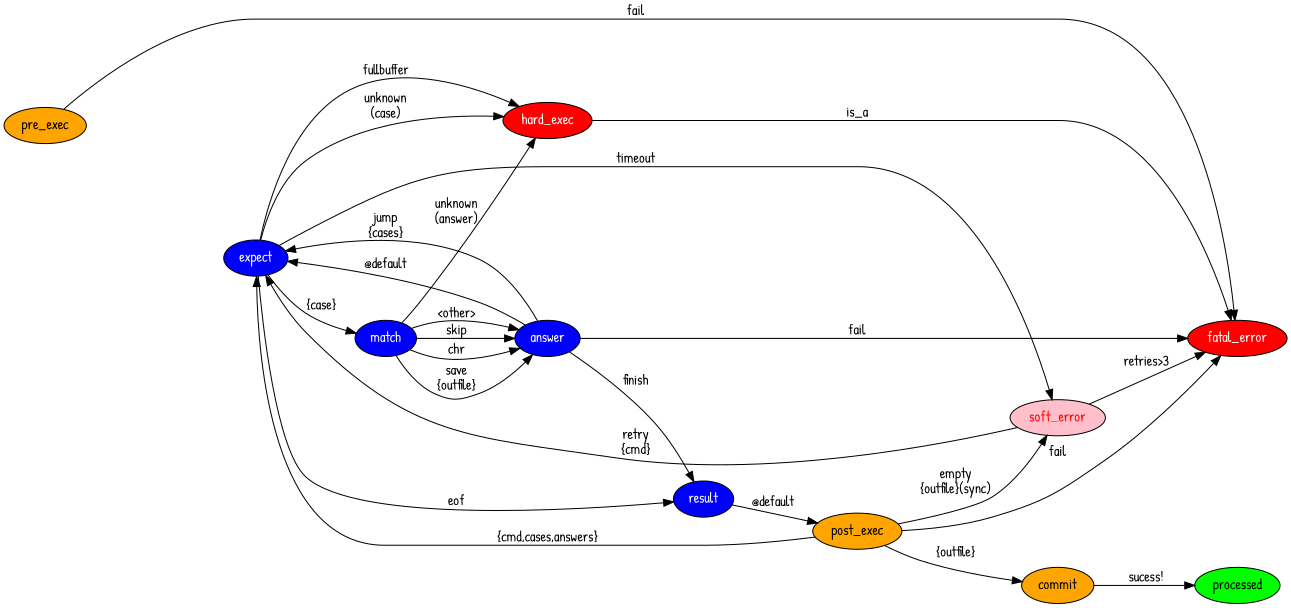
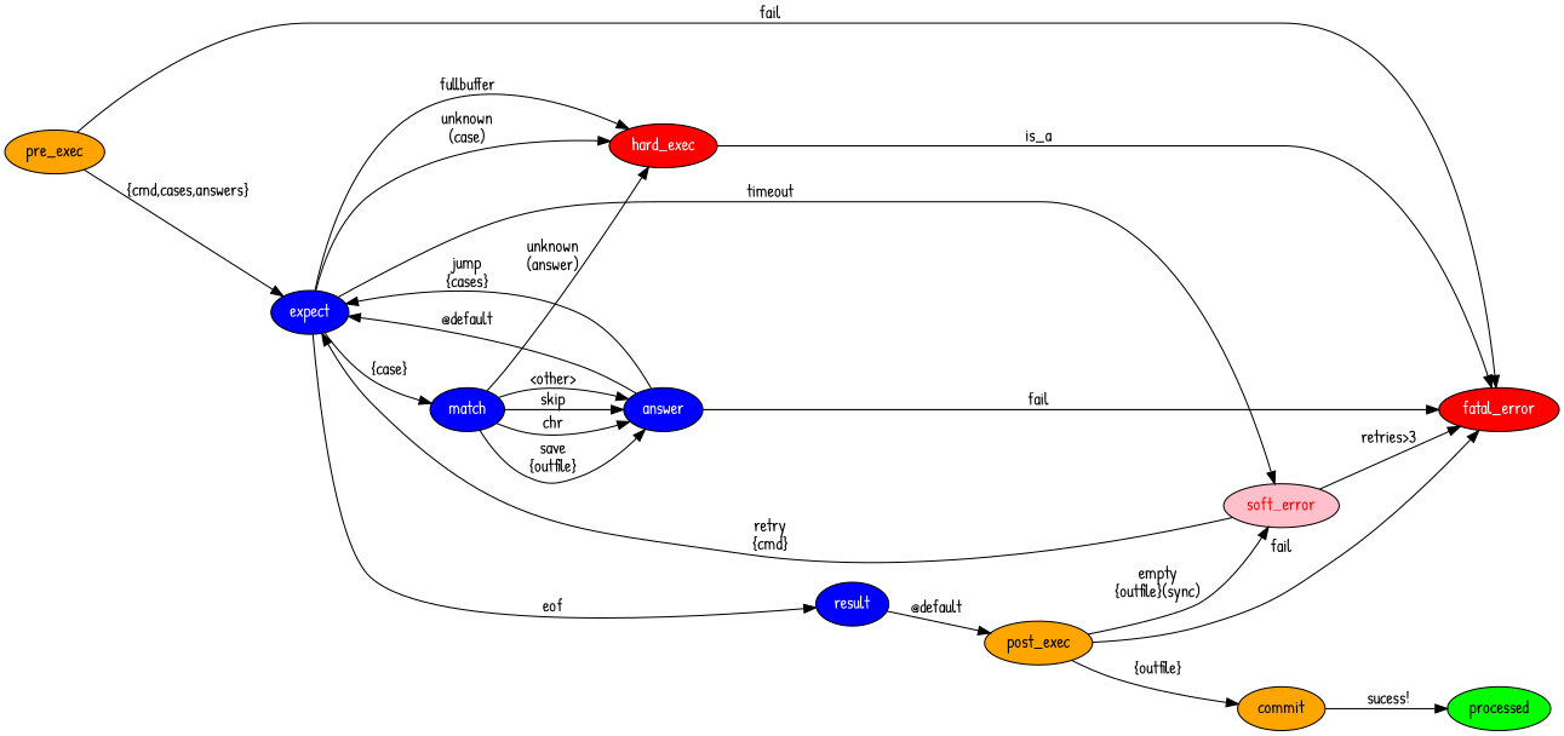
  digraph {
    fontname="Patrick Hand"
    rankdir=LR
    node [fillcolor=blue fontcolor=white fontname="Patrick Hand" style=filled]
    edge [fontname="Patrick Hand"]
    pre_exec [fillcolor=orange fontcolor=black]
    expect
    fatal_error [fillcolor=red]
    result
    n5 [fillcolor=red label=hard_exec]
    soft_error [fillcolor=pink fontcolor=red]
    match
    post_exec [fillcolor=orange fontcolor=black]
    answer
    commit [fillcolor=orange fontcolor=black]
    processed [fillcolor=green fontcolor=black]
-   post_exec -> expect [label="{cmd,cases,answers}"]
+   pre_exec -> expect [label="{cmd,cases,answers}"]
    pre_exec -> fatal_error [label=fail]
    expect -> result [label=eof]
    expect -> n5 [label="unknown\n(case)"]
    expect -> n5 [label=fullbuffer]
    expect -> soft_error [label=timeout]
    expect -> match [label="{case}"]
    result -> post_exec [label="@default"]
    n5 -> fatal_error [label=is_a]
    soft_error -> expect [label="retry\n{cmd}"]
    soft_error -> fatal_error [label="retries>3"]
    match -> n5 [label="unknown\n(answer)"]
    match -> answer [label=skip]
    match -> answer [label=chr]
    match -> answer [label="save\n{outfile}"]
    match -> answer [label="<other>"]
    post_exec -> fatal_error [label=fail]
    post_exec -> soft_error [label="empty\n{outfile}(sync)"]
    post_exec -> commit [label="{outfile}"]
    answer -> expect [label="jump\n{cases}"]
    answer -> expect [label="@default"]
    answer -> fatal_error [label=fail]
-   answer -> result [label=finish]
    commit -> processed [label="sucess!"]
  }
